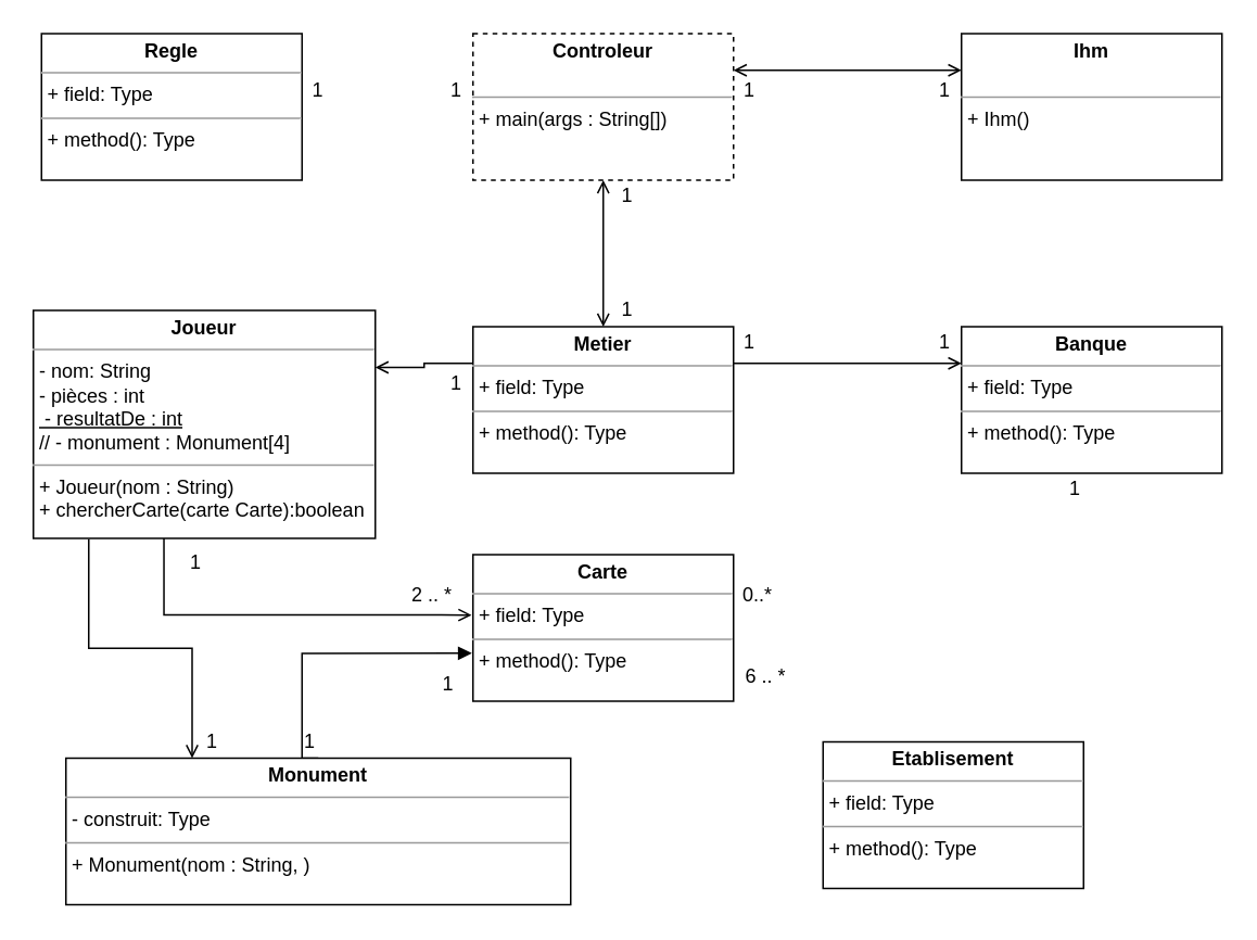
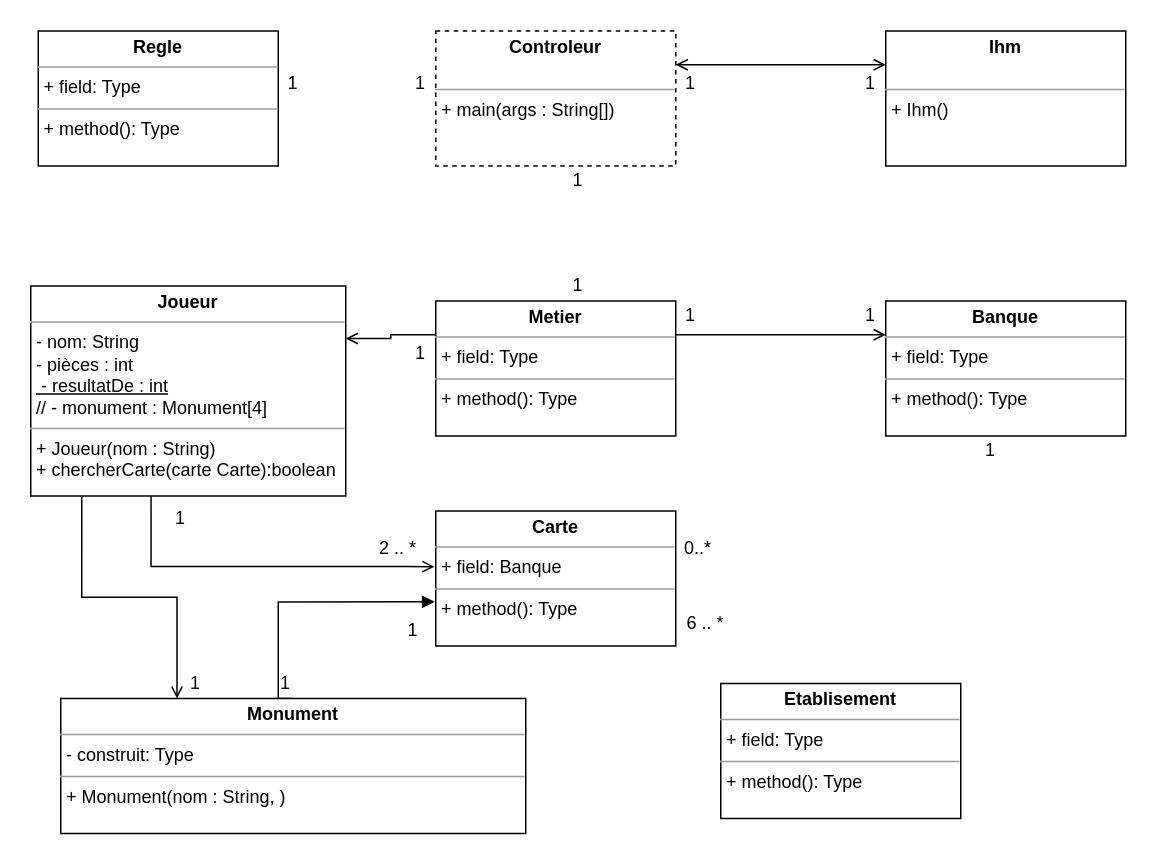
  <mxCell id="0" />
  <mxCell id="1" parent="0" />
  <mxCell id="2" style="edgeStyle=orthogonalEdgeStyle;rounded=0;orthogonalLoop=1;jettySize=auto;html=1;exitX=1;exitY=0.25;exitDx=0;exitDy=0;entryX=0;entryY=0.25;entryDx=0;entryDy=0;startArrow=none;startFill=0;endArrow=open;endFill=0;" edge="1" parent="1" source="4" target="11"><mxGeometry relative="1" as="geometry" /></mxCell>
  <mxCell id="3" style="edgeStyle=orthogonalEdgeStyle;rounded=0;orthogonalLoop=1;jettySize=auto;html=1;exitX=0;exitY=0.25;exitDx=0;exitDy=0;entryX=1;entryY=0.25;entryDx=0;entryDy=0;startArrow=none;startFill=0;endArrow=open;endFill=0;" edge="1" parent="1" source="4" target="10"><mxGeometry relative="1" as="geometry" /></mxCell>
  <mxCell id="4" value="&lt;p style=&quot;margin: 0px ; margin-top: 4px ; text-align: center&quot;&gt;&lt;b&gt;Metier&lt;/b&gt;&lt;/p&gt;&lt;hr size=&quot;1&quot;&gt;&lt;p style=&quot;margin: 0px ; margin-left: 4px&quot;&gt;+ field: Type&lt;/p&gt;&lt;hr size=&quot;1&quot;&gt;&lt;p style=&quot;margin: 0px ; margin-left: 4px&quot;&gt;+ method(): Type&lt;/p&gt;" style="verticalAlign=top;align=left;overflow=fill;fontSize=12;fontFamily=Helvetica;html=1;" vertex="1" parent="1"><mxGeometry x="290" y="200" width="160" height="90" as="geometry" /></mxCell>
  <mxCell id="5" style="edgeStyle=orthogonalEdgeStyle;rounded=0;orthogonalLoop=1;jettySize=auto;html=1;exitX=1;exitY=0.25;exitDx=0;exitDy=0;entryX=0;entryY=0.25;entryDx=0;entryDy=0;startArrow=open;startFill=0;endArrow=open;endFill=0;" edge="1" parent="1" source="7" target="8"><mxGeometry relative="1" as="geometry" /></mxCell>
- <mxCell id="6" style="edgeStyle=orthogonalEdgeStyle;rounded=0;orthogonalLoop=1;jettySize=auto;html=1;exitX=0.5;exitY=1;exitDx=0;exitDy=0;startArrow=open;startFill=0;endArrow=open;endFill=0;" edge="1" parent="1" source="7" target="4"><mxGeometry relative="1" as="geometry" /></mxCell>
  <mxCell id="7" value="&lt;p style=&quot;margin: 0px ; margin-top: 4px ; text-align: center&quot;&gt;&lt;b&gt;Controleur&lt;/b&gt;&lt;/p&gt;&lt;p style=&quot;margin: 0px ; margin-left: 4px&quot;&gt;&lt;br&gt;&lt;/p&gt;&lt;hr size=&quot;1&quot;&gt;&lt;p style=&quot;margin: 0px ; margin-left: 4px&quot;&gt;+ main(args : String[])&lt;/p&gt;" style="verticalAlign=top;align=left;overflow=fill;fontSize=12;fontFamily=Helvetica;html=1;dashed=1;" vertex="1" parent="1"><mxGeometry x="290" y="20" width="160" height="90" as="geometry" /></mxCell>
  <mxCell id="8" value="&lt;p style=&quot;margin: 0px ; margin-top: 4px ; text-align: center&quot;&gt;&lt;b&gt;Ihm&lt;/b&gt;&lt;/p&gt;&lt;p style=&quot;margin: 0px ; margin-left: 4px&quot;&gt;&lt;br&gt;&lt;/p&gt;&lt;hr size=&quot;1&quot;&gt;&lt;p style=&quot;margin: 0px ; margin-left: 4px&quot;&gt;+ Ihm()&lt;/p&gt;" style="verticalAlign=top;align=left;overflow=fill;fontSize=12;fontFamily=Helvetica;html=1;" vertex="1" parent="1"><mxGeometry x="590" y="20" width="160" height="90" as="geometry" /></mxCell>
  <mxCell id="9" style="edgeStyle=orthogonalEdgeStyle;rounded=0;orthogonalLoop=1;jettySize=auto;html=1;exitX=0.5;exitY=1;exitDx=0;exitDy=0;startArrow=none;startFill=0;entryX=-0.007;entryY=0.413;entryDx=0;entryDy=0;entryPerimeter=0;endArrow=open;endFill=0;" edge="1" parent="1"><mxGeometry relative="1" as="geometry"><mxPoint x="289.155" y="377.138" as="targetPoint" /><mxPoint x="100.19" y="290.241" as="sourcePoint" /><Array as="points"><mxPoint x="100.5" y="377" /><mxPoint x="270.5" y="377" /></Array></mxGeometry></mxCell>
  <mxCell id="10" value="&lt;p style=&quot;margin: 0px ; margin-top: 4px ; text-align: center&quot;&gt;&lt;b&gt;Joueur&lt;/b&gt;&lt;/p&gt;&lt;hr size=&quot;1&quot;&gt;&lt;p style=&quot;margin: 0px ; margin-left: 4px&quot;&gt;- nom: String&lt;/p&gt;&lt;p style=&quot;margin: 0px ; margin-left: 4px&quot;&gt;- pièces : int&lt;/p&gt;&lt;p style=&quot;margin: 0px ; margin-left: 4px&quot;&gt;&lt;u&gt;&amp;nbsp;- resultatDe : int&lt;/u&gt;&lt;/p&gt;&lt;p style=&quot;margin: 0px ; margin-left: 4px&quot;&gt;// - monument : Monument[4]&lt;/p&gt;&lt;hr size=&quot;1&quot;&gt;&lt;p style=&quot;margin: 0px ; margin-left: 4px&quot;&gt;+ Joueur(nom : String)&lt;/p&gt;&lt;p style=&quot;margin: 0px ; margin-left: 4px&quot;&gt;+ chercherCarte(carte Carte):boolean&lt;/p&gt;&lt;p style=&quot;margin: 0px ; margin-left: 4px&quot;&gt;&lt;br&gt;&lt;/p&gt;" style="verticalAlign=top;align=left;overflow=fill;fontSize=12;fontFamily=Helvetica;html=1;" vertex="1" parent="1"><mxGeometry x="20" y="190" width="210" height="140" as="geometry" /></mxCell>
  <mxCell id="11" value="&lt;p style=&quot;margin: 0px ; margin-top: 4px ; text-align: center&quot;&gt;&lt;b&gt;Banque&lt;/b&gt;&lt;/p&gt;&lt;hr size=&quot;1&quot;&gt;&lt;p style=&quot;margin: 0px ; margin-left: 4px&quot;&gt;+ field: Type&lt;/p&gt;&lt;hr size=&quot;1&quot;&gt;&lt;p style=&quot;margin: 0px ; margin-left: 4px&quot;&gt;+ method(): Type&lt;/p&gt;" style="verticalAlign=top;align=left;overflow=fill;fontSize=12;fontFamily=Helvetica;html=1;" vertex="1" parent="1"><mxGeometry x="590" y="200" width="160" height="90" as="geometry" /></mxCell>
- <mxCell id="12" value="&lt;p style=&quot;margin: 0px ; margin-top: 4px ; text-align: center&quot;&gt;&lt;b&gt;Carte&lt;/b&gt;&lt;/p&gt;&lt;hr size=&quot;1&quot;&gt;&lt;p style=&quot;margin: 0px ; margin-left: 4px&quot;&gt;+ field: Type&lt;/p&gt;&lt;hr size=&quot;1&quot;&gt;&lt;p style=&quot;margin: 0px ; margin-left: 4px&quot;&gt;+ method(): Type&lt;/p&gt;" style="verticalAlign=top;align=left;overflow=fill;fontSize=12;fontFamily=Helvetica;html=1;" vertex="1" parent="1"><mxGeometry x="290" y="340" width="160" height="90" as="geometry" /></mxCell>
+ <mxCell id="12" value="&lt;p style=&quot;margin: 0px ; margin-top: 4px ; text-align: center&quot;&gt;&lt;b&gt;Carte&lt;/b&gt;&lt;/p&gt;&lt;hr size=&quot;1&quot;&gt;&lt;p style=&quot;margin: 0px ; margin-left: 4px&quot;&gt;+ field: Banque&lt;/p&gt;&lt;hr size=&quot;1&quot;&gt;&lt;p style=&quot;margin: 0px ; margin-left: 4px&quot;&gt;+ method(): Type&lt;/p&gt;" style="verticalAlign=top;align=left;overflow=fill;fontSize=12;fontFamily=Helvetica;html=1;" vertex="1" parent="1"><mxGeometry x="290" y="340" width="160" height="90" as="geometry" /></mxCell>
  <mxCell id="13" value="1&lt;br&gt;" style="text;html=1;strokeColor=none;fillColor=none;align=center;verticalAlign=middle;whiteSpace=wrap;rounded=0;" vertex="1" parent="1"><mxGeometry x="450" y="45" width="20" height="20" as="geometry" /></mxCell>
  <mxCell id="14" value="1&lt;br&gt;" style="text;html=1;strokeColor=none;fillColor=none;align=center;verticalAlign=middle;whiteSpace=wrap;rounded=0;" vertex="1" parent="1"><mxGeometry x="570" y="45" width="20" height="20" as="geometry" /></mxCell>
  <mxCell id="15" value="1&lt;br&gt;" style="text;html=1;strokeColor=none;fillColor=none;align=center;verticalAlign=middle;whiteSpace=wrap;rounded=0;" vertex="1" parent="1"><mxGeometry x="375" y="110" width="20" height="20" as="geometry" /></mxCell>
  <mxCell id="16" value="1&lt;br&gt;" style="text;html=1;strokeColor=none;fillColor=none;align=center;verticalAlign=middle;whiteSpace=wrap;rounded=0;" vertex="1" parent="1"><mxGeometry x="375" y="180" width="20" height="20" as="geometry" /></mxCell>
  <mxCell id="17" value="1&lt;br&gt;" style="text;html=1;strokeColor=none;fillColor=none;align=center;verticalAlign=middle;whiteSpace=wrap;rounded=0;" vertex="1" parent="1"><mxGeometry x="270" y="225" width="20" height="20" as="geometry" /></mxCell>
  <mxCell id="18" value="1&lt;br&gt;" style="text;html=1;strokeColor=none;fillColor=none;align=center;verticalAlign=middle;whiteSpace=wrap;rounded=0;" vertex="1" parent="1"><mxGeometry x="120" y="445" width="20" height="20" as="geometry" /></mxCell>
  <mxCell id="19" value="2 .. *&lt;br&gt;" style="text;html=1;strokeColor=none;fillColor=none;align=center;verticalAlign=middle;whiteSpace=wrap;rounded=0;" vertex="1" parent="1"><mxGeometry x="250" y="355" width="30" height="20" as="geometry" /></mxCell>
  <mxCell id="20" value="1&lt;br&gt;" style="text;html=1;strokeColor=none;fillColor=none;align=center;verticalAlign=middle;whiteSpace=wrap;rounded=0;" vertex="1" parent="1"><mxGeometry x="450" y="200" width="20" height="20" as="geometry" /></mxCell>
  <mxCell id="21" value="1&lt;br&gt;" style="text;html=1;strokeColor=none;fillColor=none;align=center;verticalAlign=middle;whiteSpace=wrap;rounded=0;" vertex="1" parent="1"><mxGeometry x="570" y="200" width="20" height="20" as="geometry" /></mxCell>
  <mxCell id="22" value="1&lt;br&gt;" style="text;html=1;strokeColor=none;fillColor=none;align=center;verticalAlign=middle;whiteSpace=wrap;rounded=0;" vertex="1" parent="1"><mxGeometry x="650" y="290" width="20" height="20" as="geometry" /></mxCell>
  <mxCell id="23" value="0..*&lt;br&gt;" style="text;html=1;strokeColor=none;fillColor=none;align=center;verticalAlign=middle;whiteSpace=wrap;rounded=0;" vertex="1" parent="1"><mxGeometry x="450" y="355" width="30" height="20" as="geometry" /></mxCell>
  <mxCell id="24" style="edgeStyle=orthogonalEdgeStyle;rounded=0;orthogonalLoop=1;jettySize=auto;html=1;exitX=0.5;exitY=0;exitDx=0;exitDy=0;startArrow=none;startFill=0;entryX=-0.004;entryY=0.673;entryDx=0;entryDy=0;entryPerimeter=0;endArrow=block;endFill=1;" edge="1" parent="1" source="26" target="12"><mxGeometry relative="1" as="geometry"><mxPoint x="230" y="400" as="targetPoint" /><Array as="points"><mxPoint x="185" y="401" /></Array></mxGeometry></mxCell>
  <mxCell id="25" style="edgeStyle=orthogonalEdgeStyle;rounded=0;orthogonalLoop=1;jettySize=auto;html=1;exitX=0.25;exitY=0;exitDx=0;exitDy=0;entryX=0.162;entryY=1.003;entryDx=0;entryDy=0;entryPerimeter=0;startArrow=open;startFill=0;endArrow=none;endFill=0;" edge="1" parent="1" source="26" target="10"><mxGeometry relative="1" as="geometry" /></mxCell>
  <mxCell id="26" value="&lt;p style=&quot;margin: 0px ; margin-top: 4px ; text-align: center&quot;&gt;&lt;b&gt;Monument&lt;/b&gt;&lt;/p&gt;&lt;hr size=&quot;1&quot;&gt;&lt;p style=&quot;margin: 0px ; margin-left: 4px&quot;&gt;- construit: Type&lt;/p&gt;&lt;hr size=&quot;1&quot;&gt;&lt;p style=&quot;margin: 0px ; margin-left: 4px&quot;&gt;+ Monument(nom : String, )&lt;/p&gt;" style="verticalAlign=top;align=left;overflow=fill;fontSize=12;fontFamily=Helvetica;html=1;" vertex="1" parent="1"><mxGeometry x="40" y="465" width="310" height="90" as="geometry" /></mxCell>
  <mxCell id="27" value="1&lt;br&gt;" style="text;html=1;strokeColor=none;fillColor=none;align=center;verticalAlign=middle;whiteSpace=wrap;rounded=0;" vertex="1" parent="1"><mxGeometry x="180" y="445" width="20" height="20" as="geometry" /></mxCell>
  <mxCell id="28" value="1&lt;br&gt;" style="text;html=1;strokeColor=none;fillColor=none;align=center;verticalAlign=middle;whiteSpace=wrap;rounded=0;" vertex="1" parent="1"><mxGeometry x="265" y="410" width="20" height="20" as="geometry" /></mxCell>
  <mxCell id="29" value="&lt;p style=&quot;margin: 0px ; margin-top: 4px ; text-align: center&quot;&gt;&lt;b&gt;Regle&lt;/b&gt;&lt;/p&gt;&lt;hr size=&quot;1&quot;&gt;&lt;p style=&quot;margin: 0px ; margin-left: 4px&quot;&gt;+ field: Type&lt;/p&gt;&lt;hr size=&quot;1&quot;&gt;&lt;p style=&quot;margin: 0px ; margin-left: 4px&quot;&gt;+ method(): Type&lt;/p&gt;" style="verticalAlign=top;align=left;overflow=fill;fontSize=12;fontFamily=Helvetica;html=1;" vertex="1" parent="1"><mxGeometry x="25" y="20" width="160" height="90" as="geometry" /></mxCell>
  <mxCell id="30" value="1&lt;br&gt;" style="text;html=1;strokeColor=none;fillColor=none;align=center;verticalAlign=middle;whiteSpace=wrap;rounded=0;" vertex="1" parent="1"><mxGeometry x="185" y="45" width="20" height="20" as="geometry" /></mxCell>
  <mxCell id="31" value="1&lt;br&gt;" style="text;html=1;strokeColor=none;fillColor=none;align=center;verticalAlign=middle;whiteSpace=wrap;rounded=0;" vertex="1" parent="1"><mxGeometry x="270" y="45" width="20" height="20" as="geometry" /></mxCell>
- <mxCell id="32" value="&lt;p style=&quot;margin: 0px ; margin-top: 4px ; text-align: center&quot;&gt;&lt;b&gt;Etablisement&lt;/b&gt;&lt;/p&gt;&lt;hr size=&quot;1&quot;&gt;&lt;p style=&quot;margin: 0px ; margin-left: 4px&quot;&gt;+ field: Type&lt;/p&gt;&lt;hr size=&quot;1&quot;&gt;&lt;p style=&quot;margin: 0px ; margin-left: 4px&quot;&gt;+ method(): Type&lt;/p&gt;" style="verticalAlign=top;align=left;overflow=fill;fontSize=12;fontFamily=Helvetica;html=1;" vertex="1" parent="1"><mxGeometry x="505" y="455" width="160" height="90" as="geometry" /></mxCell>
+ <mxCell id="32" value="&lt;p style=&quot;margin: 0px ; margin-top: 4px ; text-align: center&quot;&gt;&lt;b&gt;Etablisement&lt;/b&gt;&lt;/p&gt;&lt;hr size=&quot;1&quot;&gt;&lt;p style=&quot;margin: 0px ; margin-left: 4px&quot;&gt;+ field: Type&lt;/p&gt;&lt;hr size=&quot;1&quot;&gt;&lt;p style=&quot;margin: 0px ; margin-left: 4px&quot;&gt;+ method(): Type&lt;/p&gt;" style="verticalAlign=top;align=left;overflow=fill;fontSize=12;fontFamily=Helvetica;html=1;" vertex="1" parent="1"><mxGeometry x="480" y="455" width="160" height="90" as="geometry" /></mxCell>
  <mxCell id="33" value="6 .. *&lt;br&gt;" style="text;html=1;strokeColor=none;fillColor=none;align=center;verticalAlign=middle;whiteSpace=wrap;rounded=0;" vertex="1" parent="1"><mxGeometry x="455" y="405" width="30" height="20" as="geometry" /></mxCell>
  <mxCell id="34" value="1&lt;br&gt;" style="text;html=1;strokeColor=none;fillColor=none;align=center;verticalAlign=middle;whiteSpace=wrap;rounded=0;" vertex="1" parent="1"><mxGeometry x="110" y="335" width="20" height="20" as="geometry" /></mxCell>
